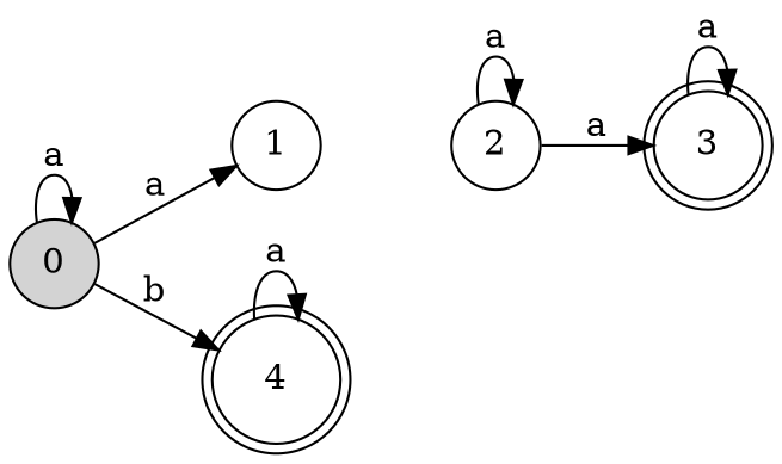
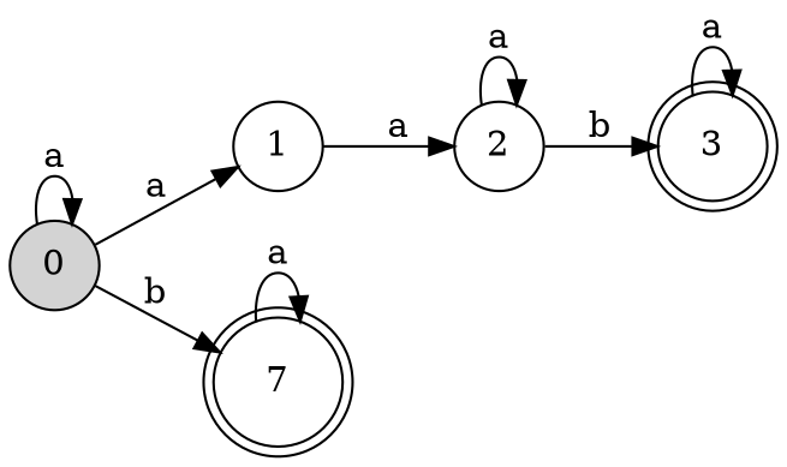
  digraph {
    rankdir=LR
    node [shape=circle]
    1
    2
    3 [shape=doublecircle]
-   4 [shape=doublecircle]
+   4 [shape=doublecircle label=7]
    0 [style=filled]
+   1 -> 2 [label=a]
    2 -> 2 [label=a]
-   2 -> 3 [label=a]
+   2 -> 3 [label=b]
    3 -> 3 [label=a]
    4 -> 4 [label=a]
    0 -> 1 [label=a]
    0 -> 4 [label=b]
    0 -> 0 [label=a]
  }
